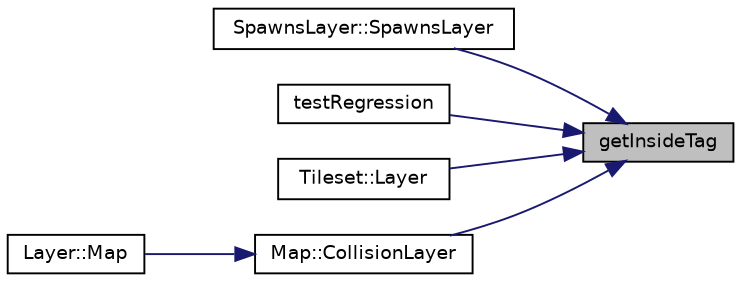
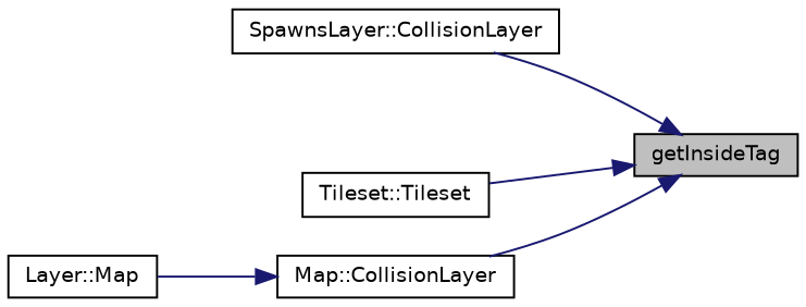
  digraph {
    rankdir=RL
    node [color=black fontname=Helvetica fontsize=10 shape=record]
    edge [color=midnightblue dir=back fontname=Helvetica fontsize=10 labelfontname=Helvetica labelfontsize=10 style=solid]
    n1 [fillcolor=grey75 fontcolor=black height=0.2 label=getInsideTag style=filled width=0.4]
-   n2 [height=0.2 label="SpawnsLayer::SpawnsLayer" width=0.4]
-   n3 [height=0.2 label=testRegression width=0.4]
-   n4 [height=0.2 label="Tileset::Layer" width=0.4]
+   n2 [height=0.2 label="SpawnsLayer::CollisionLayer" width=0.4]
+   n4 [height=0.2 label="Tileset::Tileset" width=0.4]
    n5 [height=0.2 label="Map::CollisionLayer" width=0.4]
    n6 [height=0.2 label="Layer::Map" width=0.4]
    n1 -> n2
-   n1 -> n3
    n1 -> n4
    n1 -> n5
    n5 -> n6
  }
